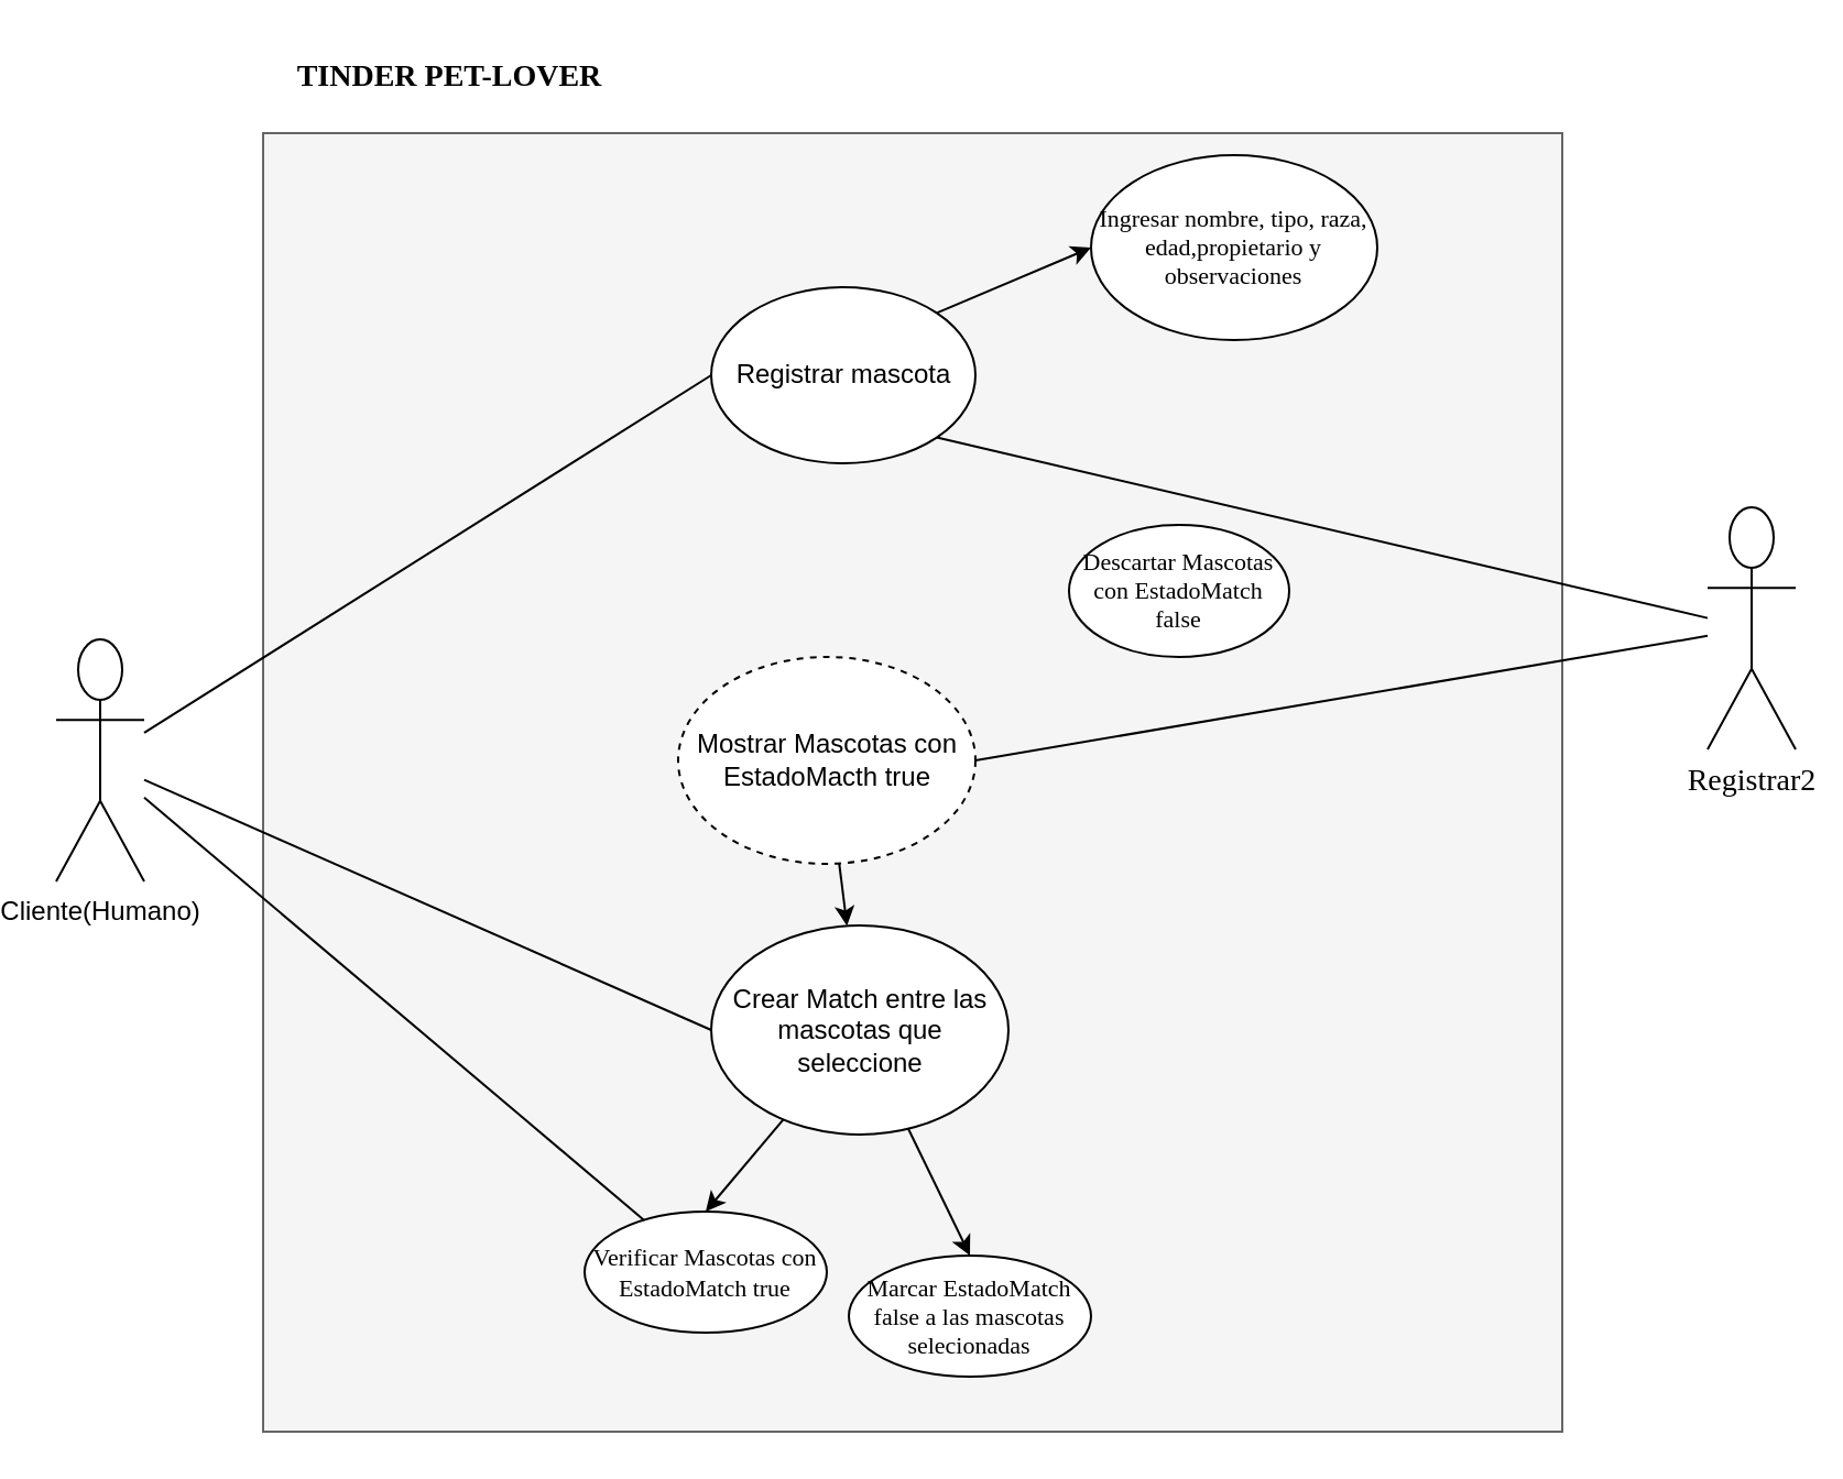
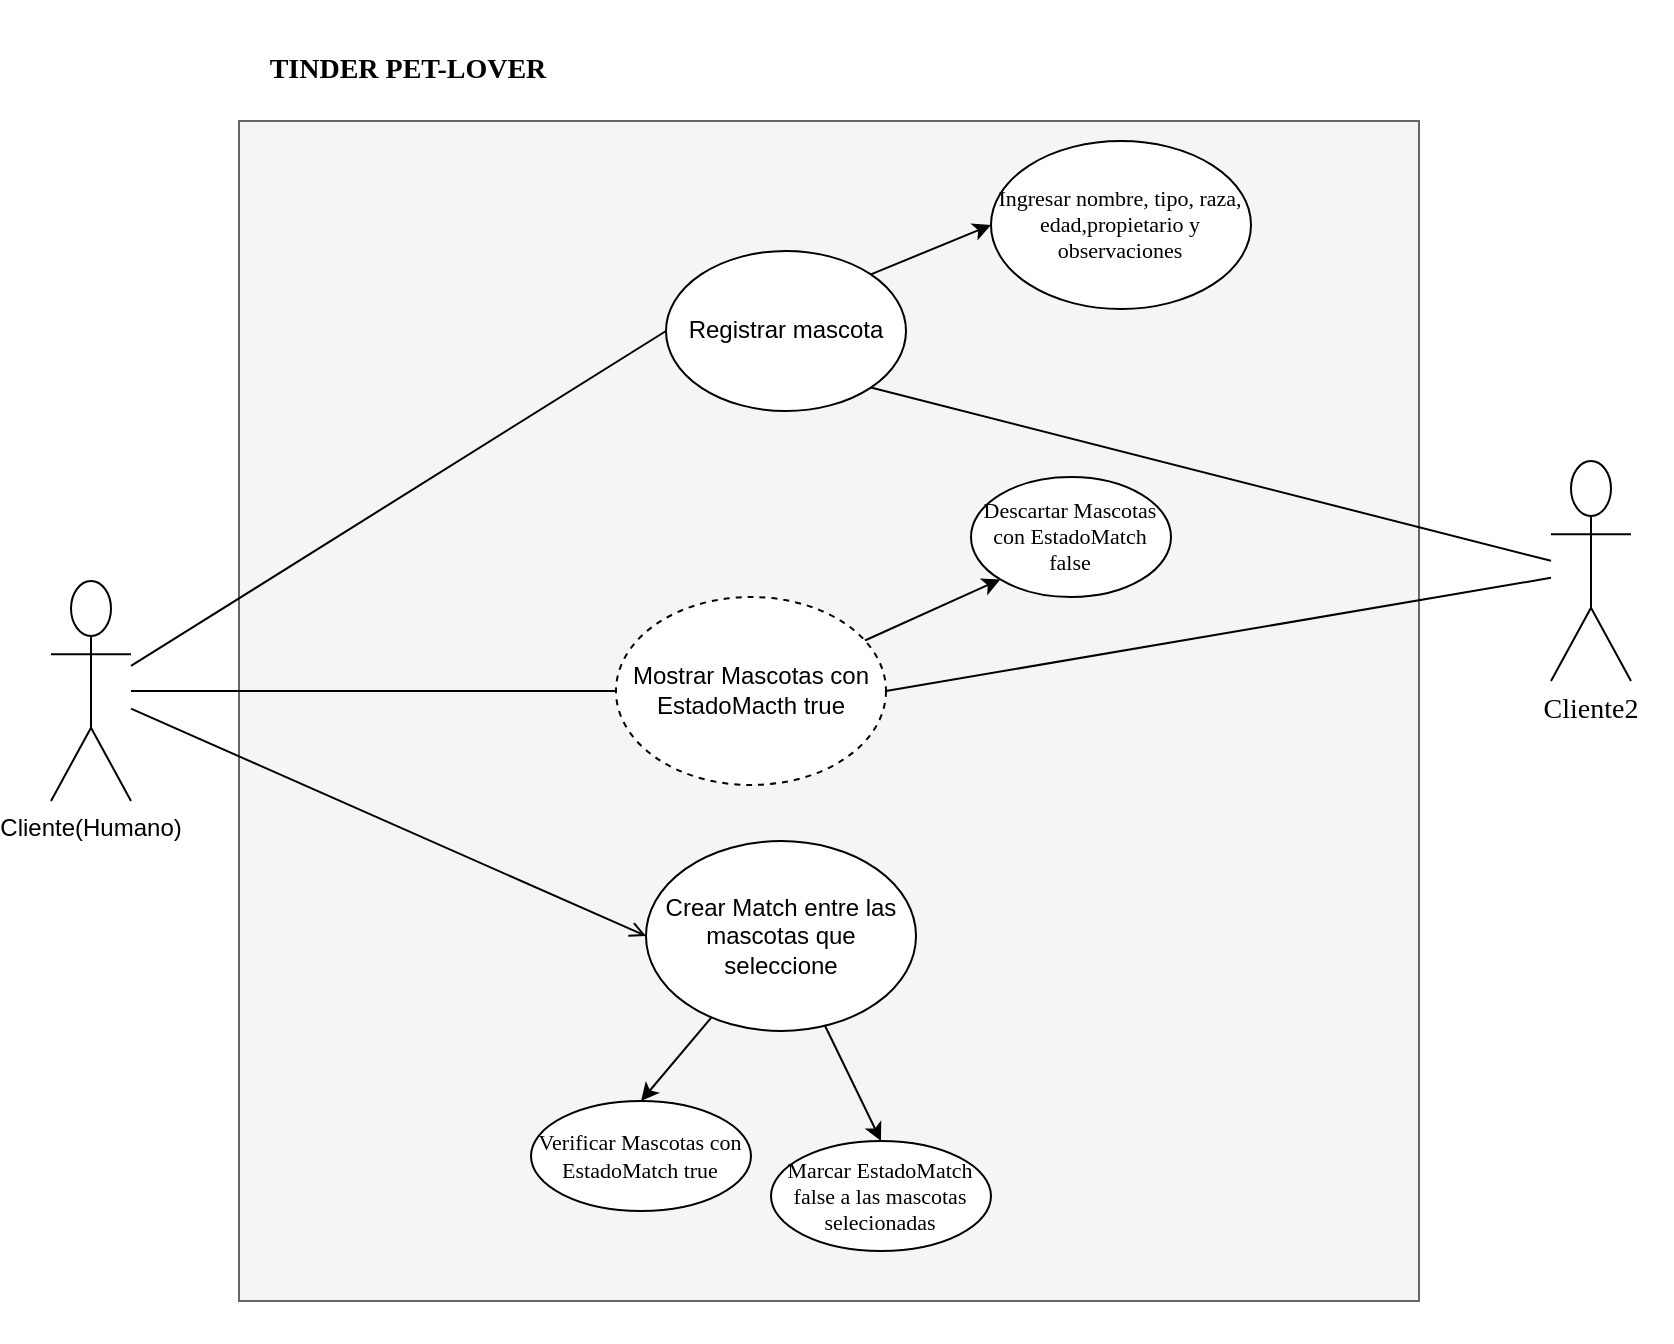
  <mxCell id="0" />
  <mxCell id="1" parent="0" />
  <mxCell id="2" value="" style="whiteSpace=wrap;html=1;aspect=fixed;fillColor=#f5f5f5;fontColor=#333333;strokeColor=#666666;fontFamily=Helvetica;align=left;" vertex="1" parent="1"><mxGeometry x="114" y="60" width="590" height="590" as="geometry" /></mxCell>
  <mxCell id="3" value="Cliente(Humano)" style="shape=umlActor;verticalLabelPosition=bottom;verticalAlign=top;html=1;outlineConnect=0;" vertex="1" parent="1"><mxGeometry x="20" y="290" width="40" height="110" as="geometry" /></mxCell>
  <mxCell id="4" style="edgeStyle=none;html=1;exitX=1;exitY=0;exitDx=0;exitDy=0;entryX=0;entryY=0.5;entryDx=0;entryDy=0;fontFamily=Times New Roman;fontSize=14;" edge="1" parent="1" source="5" target="16"><mxGeometry relative="1" as="geometry" /></mxCell>
- <mxCell id="5" value="Registrar mascota" style="ellipse;whiteSpace=wrap;html=1;" vertex="1" parent="1"><mxGeometry x="317.5" y="130" width="120" height="80" as="geometry" /></mxCell>
- <mxCell id="6" style="edgeStyle=none;html=1;fontFamily=Times New Roman;fontSize=14;" edge="1" parent="1" source="7" target="11"><mxGeometry relative="1" as="geometry" /></mxCell>
+ <mxCell id="5" value="Registrar mascota" style="ellipse;whiteSpace=wrap;html=1;" vertex="1" parent="1"><mxGeometry x="327.5" y="125" width="120" height="80" as="geometry" /></mxCell>
+ <mxCell id="6" style="edgeStyle=none;html=1;entryX=0;entryY=1;entryDx=0;entryDy=0;fontFamily=Times New Roman;fontSize=14;" edge="1" parent="1" source="7" target="17"><mxGeometry relative="1" as="geometry" /></mxCell>
  <mxCell id="7" value="Mostrar Mascotas con EstadoMacth true" style="ellipse;whiteSpace=wrap;html=1;dashed=1;" vertex="1" parent="1"><mxGeometry x="302.5" y="298" width="135" height="94" as="geometry" /></mxCell>
  <mxCell id="8" value="TINDER PET-LOVER" style="text;html=1;strokeColor=none;fillColor=none;align=center;verticalAlign=middle;whiteSpace=wrap;rounded=0;fontFamily=Times New Roman;fontStyle=1;fontSize=14;" vertex="1" parent="1"><mxGeometry x="114" y="20" width="170" height="30" as="geometry" /></mxCell>
  <mxCell id="9" style="edgeStyle=none;html=1;entryX=0.5;entryY=0;entryDx=0;entryDy=0;fontFamily=Times New Roman;fontSize=11;" edge="1" parent="1" source="11" target="20"><mxGeometry relative="1" as="geometry" /></mxCell>
  <mxCell id="10" style="edgeStyle=none;html=1;entryX=0.5;entryY=0;entryDx=0;entryDy=0;fontFamily=Times New Roman;fontSize=11;" edge="1" parent="1" source="11" target="21"><mxGeometry relative="1" as="geometry" /></mxCell>
  <mxCell id="11" value="Crear Match entre las mascotas que seleccione" style="ellipse;whiteSpace=wrap;html=1;" vertex="1" parent="1"><mxGeometry x="317.5" y="420" width="135" height="95" as="geometry" /></mxCell>
  <mxCell id="12" value="" style="endArrow=none;html=1;fontFamily=Times New Roman;fontSize=14;entryX=0;entryY=0.5;entryDx=0;entryDy=0;" edge="1" parent="1" source="3" target="5"><mxGeometry width="50" height="50" relative="1" as="geometry"><mxPoint x="370" y="310" as="sourcePoint" /><mxPoint x="420" y="260" as="targetPoint" /></mxGeometry></mxCell>
- <mxCell id="13" value="" style="endArrow=none;html=1;fontFamily=Times New Roman;fontSize=14;" edge="1" parent="1" source="3" target="20"><mxGeometry width="50" height="50" relative="1" as="geometry"><mxPoint x="140" y="294.713" as="sourcePoint" /><mxPoint x="414" y="190" as="targetPoint" /></mxGeometry></mxCell>
- <mxCell id="14" value="" style="endArrow=none;html=1;fontFamily=Times New Roman;fontSize=14;entryX=0;entryY=0.5;entryDx=0;entryDy=0;" edge="1" parent="1" source="3" target="11"><mxGeometry width="50" height="50" relative="1" as="geometry"><mxPoint x="140" y="308.71" as="sourcePoint" /><mxPoint x="410" y="300" as="targetPoint" /></mxGeometry></mxCell>
- <mxCell id="15" value="Registrar2&lt;br&gt;" style="shape=umlActor;verticalLabelPosition=bottom;verticalAlign=top;html=1;outlineConnect=0;fontFamily=Times New Roman;fontSize=14;" vertex="1" parent="1"><mxGeometry x="770" y="230" width="40" height="110" as="geometry" /></mxCell>
+ <mxCell id="13" value="" style="endArrow=none;html=1;fontFamily=Times New Roman;fontSize=14;entryX=0;entryY=0.5;entryDx=0;entryDy=0;" edge="1" parent="1" source="3" target="7"><mxGeometry width="50" height="50" relative="1" as="geometry"><mxPoint x="140" y="294.713" as="sourcePoint" /><mxPoint x="414" y="190" as="targetPoint" /></mxGeometry></mxCell>
+ <mxCell id="14" value="" style="endArrow=open;html=1;fontFamily=Times New Roman;fontSize=14;entryX=0;entryY=0.5;entryDx=0;entryDy=0;" edge="1" parent="1" source="3" target="11"><mxGeometry width="50" height="50" relative="1" as="geometry"><mxPoint x="140" y="308.71" as="sourcePoint" /><mxPoint x="410" y="300" as="targetPoint" /></mxGeometry></mxCell>
+ <mxCell id="15" value="Cliente2&lt;br&gt;" style="shape=umlActor;verticalLabelPosition=bottom;verticalAlign=top;html=1;outlineConnect=0;fontFamily=Times New Roman;fontSize=14;" vertex="1" parent="1"><mxGeometry x="770" y="230" width="40" height="110" as="geometry" /></mxCell>
  <mxCell id="16" value="Ingresar nombre, tipo, raza, edad,propietario y observaciones" style="ellipse;whiteSpace=wrap;html=1;fontFamily=Times New Roman;fontSize=11;" vertex="1" parent="1"><mxGeometry x="490" y="70" width="130" height="84" as="geometry" /></mxCell>
  <mxCell id="17" value="Descartar Mascotas con EstadoMatch false" style="ellipse;whiteSpace=wrap;html=1;fontFamily=Times New Roman;fontSize=11;" vertex="1" parent="1"><mxGeometry x="480" y="238" width="100" height="60" as="geometry" /></mxCell>
  <mxCell id="18" value="" style="endArrow=none;html=1;fontFamily=Times New Roman;fontSize=14;entryX=1;entryY=1;entryDx=0;entryDy=0;" edge="1" parent="1" source="15" target="5"><mxGeometry width="50" height="50" relative="1" as="geometry"><mxPoint x="370" y="280" as="sourcePoint" /><mxPoint x="420" y="230" as="targetPoint" /></mxGeometry></mxCell>
  <mxCell id="19" value="" style="endArrow=none;html=1;fontFamily=Times New Roman;fontSize=14;entryX=1;entryY=0.5;entryDx=0;entryDy=0;" edge="1" parent="1" source="15" target="7"><mxGeometry width="50" height="50" relative="1" as="geometry"><mxPoint x="780" y="498.387" as="sourcePoint" /><mxPoint x="459.926" y="340.004" as="targetPoint" /></mxGeometry></mxCell>
  <mxCell id="20" value="Verificar Mascotas con EstadoMatch true" style="ellipse;whiteSpace=wrap;html=1;fontFamily=Times New Roman;fontSize=11;" vertex="1" parent="1"><mxGeometry x="260" y="550" width="110" height="55" as="geometry" /></mxCell>
  <mxCell id="21" value="Marcar EstadoMatch false a las mascotas selecionadas" style="ellipse;whiteSpace=wrap;html=1;fontFamily=Times New Roman;fontSize=11;" vertex="1" parent="1"><mxGeometry x="380" y="570" width="110" height="55" as="geometry" /></mxCell>
